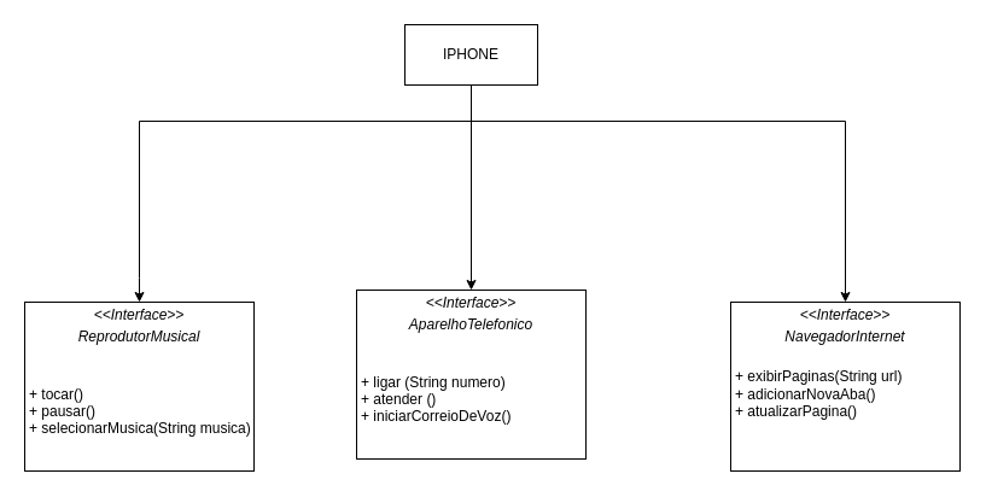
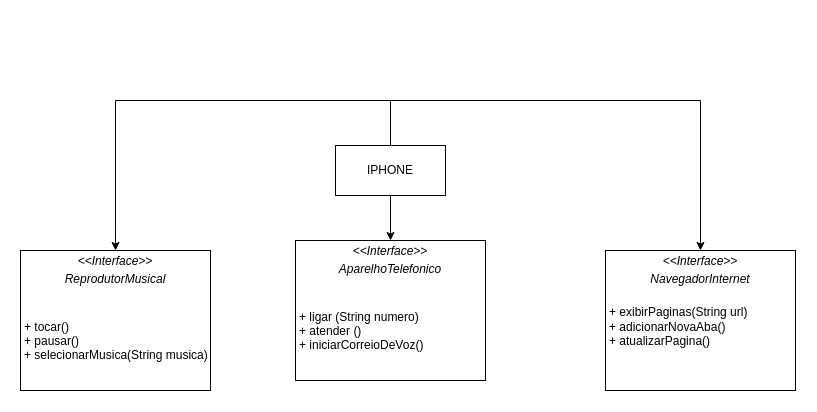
  <mxCell id="0" />
  <mxCell id="1" parent="0" />
  <mxCell id="2" style="edgeStyle=orthogonalEdgeStyle;rounded=0;orthogonalLoop=1;jettySize=auto;html=1;entryX=0.5;entryY=0;entryDx=0;entryDy=0;exitX=0.5;exitY=1;exitDx=0;exitDy=0;" edge="1" parent="1" source="5" target="6"><mxGeometry relative="1" as="geometry"><Array as="points"><mxPoint x="390" y="100" /><mxPoint x="115" y="100" /><mxPoint x="115" y="230" /></Array></mxGeometry></mxCell>
  <mxCell id="3" style="edgeStyle=orthogonalEdgeStyle;rounded=0;orthogonalLoop=1;jettySize=auto;html=1;entryX=0.5;entryY=0;entryDx=0;entryDy=0;" edge="1" parent="1" source="5" target="7"><mxGeometry relative="1" as="geometry" /></mxCell>
  <mxCell id="4" style="edgeStyle=orthogonalEdgeStyle;rounded=0;orthogonalLoop=1;jettySize=auto;html=1;entryX=0.5;entryY=0;entryDx=0;entryDy=0;exitX=0.5;exitY=1;exitDx=0;exitDy=0;" edge="1" parent="1" source="5" target="8"><mxGeometry relative="1" as="geometry"><Array as="points"><mxPoint x="390" y="100" /><mxPoint x="700" y="100" /></Array></mxGeometry></mxCell>
- <mxCell id="5" value="&lt;div&gt;IPHONE&lt;/div&gt;" style="html=1;whiteSpace=wrap;" vertex="1" parent="1"><mxGeometry x="335" y="20" width="110" height="50" as="geometry" /></mxCell>
+ <mxCell id="5" value="&lt;div&gt;IPHONE&lt;/div&gt;" style="html=1;whiteSpace=wrap;" vertex="1" parent="1"><mxGeometry x="335" y="145" width="110" height="50" as="geometry" /></mxCell>
  <mxCell id="6" value="&lt;p style=&quot;margin:0px;margin-top:4px;text-align:center;&quot;&gt;&lt;i&gt;&amp;lt;&amp;lt;Interface&amp;gt;&amp;gt;&lt;/i&gt;&lt;/p&gt;&lt;p style=&quot;margin:0px;margin-top:4px;text-align:center;&quot;&gt;&lt;i&gt;ReprodutorMusical&lt;/i&gt;&lt;/p&gt;&lt;p style=&quot;margin:0px;margin-top:4px;text-align:center;&quot;&gt;&lt;i&gt;&lt;br&gt;&lt;/i&gt;&lt;br&gt;&lt;/p&gt;&lt;p style=&quot;margin:0px;margin-left:4px;&quot;&gt;+ tocar()&lt;br&gt;+ pausar()&lt;/p&gt;&lt;p style=&quot;margin:0px;margin-left:4px;&quot;&gt;+ selecionarMusica(String musica)&lt;/p&gt;" style="verticalAlign=top;align=left;overflow=fill;html=1;whiteSpace=wrap;" vertex="1" parent="1"><mxGeometry x="20" y="250" width="190" height="140" as="geometry" /></mxCell>
  <mxCell id="7" value="&lt;p style=&quot;margin:0px;margin-top:4px;text-align:center;&quot;&gt;&lt;i&gt;&amp;lt;&amp;lt;Interface&amp;gt;&amp;gt;&lt;/i&gt;&lt;/p&gt;&lt;p style=&quot;margin:0px;margin-top:4px;text-align:center;&quot;&gt;&lt;i&gt;AparelhoTelefonico&lt;/i&gt;&lt;/p&gt;&lt;p style=&quot;margin:0px;margin-top:4px;text-align:center;&quot;&gt;&lt;i&gt;&lt;br&gt;&lt;/i&gt;&lt;br&gt;&lt;/p&gt;&lt;p style=&quot;margin:0px;margin-left:4px;&quot;&gt;&lt;span style=&quot;background-color: transparent; color: light-dark(rgb(0, 0, 0), rgb(255, 255, 255));&quot;&gt;+ ligar (String numero)&lt;/span&gt;&lt;/p&gt;&lt;p style=&quot;margin:0px;margin-left:4px;&quot;&gt;&lt;span style=&quot;background-color: transparent; color: light-dark(rgb(0, 0, 0), rgb(255, 255, 255));&quot;&gt;+ atender ()&lt;/span&gt;&lt;/p&gt;&lt;p style=&quot;margin:0px;margin-left:4px;&quot;&gt;&lt;span style=&quot;background-color: transparent; color: light-dark(rgb(0, 0, 0), rgb(255, 255, 255));&quot;&gt;+ iniciarCorreioDeVoz()&lt;/span&gt;&lt;/p&gt;" style="verticalAlign=top;align=left;overflow=fill;html=1;whiteSpace=wrap;" vertex="1" parent="1"><mxGeometry x="295" y="240" width="190" height="140" as="geometry" /></mxCell>
  <mxCell id="8" value="&lt;p style=&quot;margin:0px;margin-top:4px;text-align:center;&quot;&gt;&lt;i&gt;&amp;lt;&amp;lt;Interface&amp;gt;&amp;gt;&lt;/i&gt;&lt;/p&gt;&lt;p style=&quot;margin:0px;margin-top:4px;text-align:center;&quot;&gt;&lt;i&gt;NavegadorInternet&lt;/i&gt;&lt;/p&gt;&lt;p style=&quot;margin:0px;margin-top:4px;text-align:center;&quot;&gt;&lt;br&gt;&lt;/p&gt;&lt;p style=&quot;margin:0px;margin-left:4px;&quot;&gt;&lt;span style=&quot;background-color: transparent; color: light-dark(rgb(0, 0, 0), rgb(255, 255, 255));&quot;&gt;+ exibirPaginas(String url)&lt;/span&gt;&lt;/p&gt;&lt;p style=&quot;margin:0px;margin-left:4px;&quot;&gt;&lt;span style=&quot;background-color: transparent; color: light-dark(rgb(0, 0, 0), rgb(255, 255, 255));&quot;&gt;+ adicionarNovaAba()&lt;/span&gt;&lt;/p&gt;&lt;p style=&quot;margin:0px;margin-left:4px;&quot;&gt;&lt;span style=&quot;background-color: transparent; color: light-dark(rgb(0, 0, 0), rgb(255, 255, 255));&quot;&gt;+ atualizarPagina()&lt;/span&gt;&lt;/p&gt;" style="verticalAlign=top;align=left;overflow=fill;html=1;whiteSpace=wrap;" vertex="1" parent="1"><mxGeometry x="605" y="250" width="190" height="140" as="geometry" /></mxCell>
